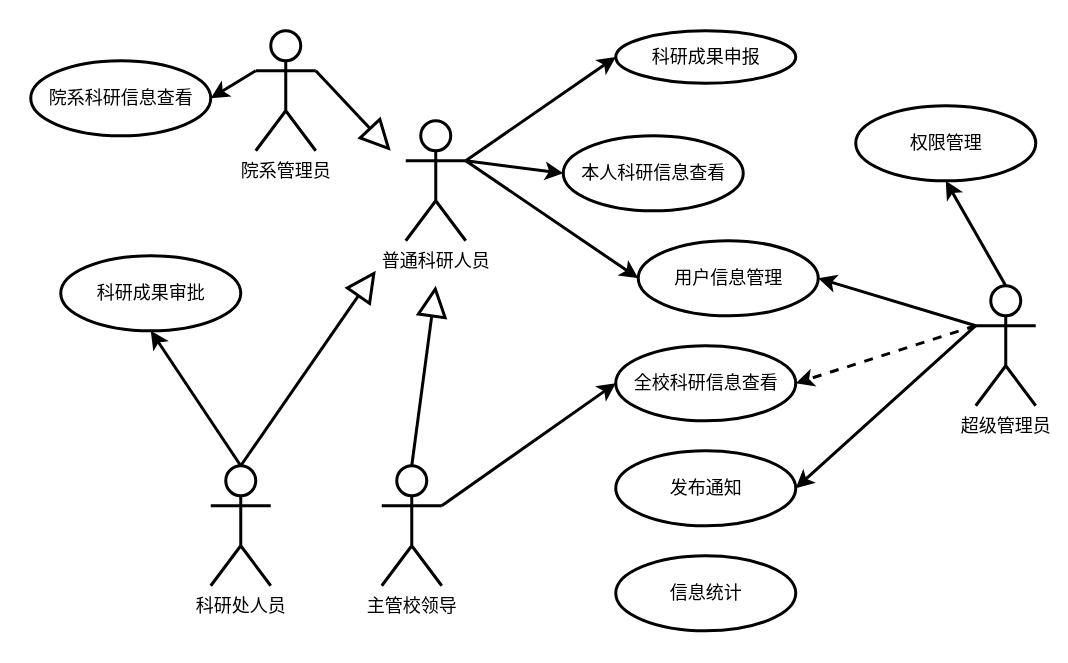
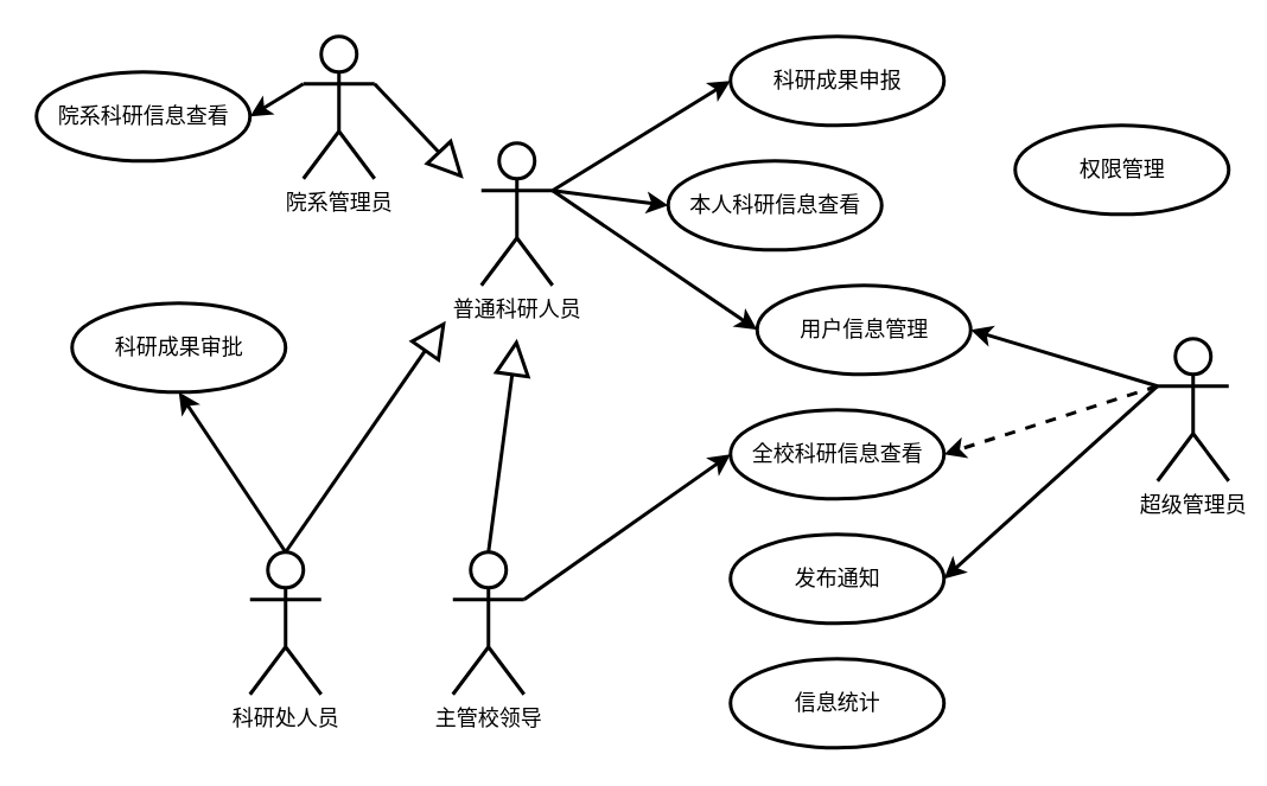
  <mxCell id="0" />
  <mxCell id="1" parent="0" />
  <mxCell id="2" value="普通科研人员" style="shape=umlActor;verticalLabelPosition=bottom;verticalAlign=top;html=1;outlineConnect=0;strokeWidth=2;" vertex="1" parent="1"><mxGeometry x="270" y="80" width="40" height="80" as="geometry" /></mxCell>
  <mxCell id="3" value="超级管理员" style="shape=umlActor;verticalLabelPosition=bottom;verticalAlign=top;html=1;outlineConnect=0;strokeWidth=2;" vertex="1" parent="1"><mxGeometry x="650" y="190" width="40" height="80" as="geometry" /></mxCell>
  <mxCell id="4" value="本人科研信息查看" style="shape=ellipse;html=1;dashed=0;whitespace=wrap;perimeter=ellipsePerimeter;strokeWidth=2;" vertex="1" parent="1"><mxGeometry x="375" y="90" width="120" height="50" as="geometry" /></mxCell>
  <mxCell id="5" value="用户信息管理" style="shape=ellipse;html=1;dashed=0;whitespace=wrap;perimeter=ellipsePerimeter;strokeWidth=2;" vertex="1" parent="1"><mxGeometry x="425" y="160" width="120" height="50" as="geometry" /></mxCell>
  <mxCell id="6" value="权限管理" style="shape=ellipse;html=1;dashed=0;whitespace=wrap;perimeter=ellipsePerimeter;strokeWidth=2;" vertex="1" parent="1"><mxGeometry x="570" y="70" width="120" height="50" as="geometry" /></mxCell>
  <mxCell id="7" value="信息统计" style="shape=ellipse;html=1;dashed=0;whitespace=wrap;perimeter=ellipsePerimeter;strokeWidth=2;" vertex="1" parent="1"><mxGeometry x="410" y="370" width="120" height="50" as="geometry" /></mxCell>
- <mxCell id="8" value="科研成果申报" style="shape=ellipse;html=1;dashed=0;whitespace=wrap;perimeter=ellipsePerimeter;strokeWidth=2;" vertex="1" parent="1"><mxGeometry x="410" y="20" width="120" height="35" as="geometry" /></mxCell>
+ <mxCell id="8" value="科研成果申报" style="shape=ellipse;html=1;dashed=0;whitespace=wrap;perimeter=ellipsePerimeter;strokeWidth=2;" vertex="1" parent="1"><mxGeometry x="410" y="20" width="120" height="50" as="geometry" /></mxCell>
  <mxCell id="9" value="发布通知" style="shape=ellipse;html=1;dashed=0;whitespace=wrap;perimeter=ellipsePerimeter;strokeWidth=2;" vertex="1" parent="1"><mxGeometry x="410" y="300" width="120" height="50" as="geometry" /></mxCell>
  <mxCell id="10" value="" style="endArrow=classic;html=1;strokeWidth=2;exitX=1;exitY=0.333;exitDx=0;exitDy=0;exitPerimeter=0;entryX=0;entryY=0.5;entryDx=0;entryDy=0;" edge="1" parent="1" source="2" target="8"><mxGeometry width="50" height="50" relative="1" as="geometry"><mxPoint x="210" y="110" as="sourcePoint" /><mxPoint x="280" y="0" as="targetPoint" /></mxGeometry></mxCell>
  <mxCell id="11" value="" style="endArrow=classic;html=1;strokeWidth=2;exitX=1;exitY=0.333;exitDx=0;exitDy=0;exitPerimeter=0;entryX=0;entryY=0.5;entryDx=0;entryDy=0;" edge="1" parent="1" source="2" target="4"><mxGeometry width="50" height="50" relative="1" as="geometry"><mxPoint x="300" y="240" as="sourcePoint" /><mxPoint x="330" y="50" as="targetPoint" /></mxGeometry></mxCell>
  <mxCell id="12" value="" style="endArrow=classic;html=1;strokeWidth=2;exitX=1;exitY=0.333;exitDx=0;exitDy=0;exitPerimeter=0;entryX=0;entryY=0.5;entryDx=0;entryDy=0;" edge="1" parent="1" source="2" target="5"><mxGeometry width="50" height="50" relative="1" as="geometry"><mxPoint x="320" y="250" as="sourcePoint" /><mxPoint x="300" y="340" as="targetPoint" /></mxGeometry></mxCell>
  <mxCell id="13" value="" style="endArrow=classic;html=1;strokeWidth=2;exitX=0;exitY=0.333;exitDx=0;exitDy=0;exitPerimeter=0;entryX=1;entryY=0.5;entryDx=0;entryDy=0;" edge="1" parent="1" source="3" target="5"><mxGeometry width="50" height="50" relative="1" as="geometry"><mxPoint x="570" y="380" as="sourcePoint" /><mxPoint x="570" y="180" as="targetPoint" /></mxGeometry></mxCell>
- <mxCell id="14" value="" style="endArrow=classic;html=1;strokeWidth=2;exitX=0.5;exitY=0;exitDx=0;exitDy=0;exitPerimeter=0;entryX=0.5;entryY=1;entryDx=0;entryDy=0;" edge="1" parent="1" source="3" target="6"><mxGeometry width="50" height="50" relative="1" as="geometry"><mxPoint x="800" y="80" as="sourcePoint" /><mxPoint x="730" y="-20" as="targetPoint" /></mxGeometry></mxCell>
  <mxCell id="15" value="" style="endArrow=classic;html=1;strokeWidth=2;exitX=0;exitY=0.333;exitDx=0;exitDy=0;exitPerimeter=0;entryX=1;entryY=0.5;entryDx=0;entryDy=0;dashed=1;" edge="1" parent="1" source="3" target="18"><mxGeometry width="50" height="50" relative="1" as="geometry"><mxPoint x="890" y="120" as="sourcePoint" /><mxPoint x="880" y="20" as="targetPoint" /></mxGeometry></mxCell>
  <mxCell id="16" value="科研成果审批" style="shape=ellipse;html=1;dashed=0;whitespace=wrap;perimeter=ellipsePerimeter;strokeWidth=2;" vertex="1" parent="1"><mxGeometry x="40" y="170" width="120" height="50" as="geometry" /></mxCell>
  <mxCell id="17" value="院系科研信息查看" style="shape=ellipse;html=1;dashed=0;whitespace=wrap;perimeter=ellipsePerimeter;strokeWidth=2;" vertex="1" parent="1"><mxGeometry x="20" y="40" width="120" height="50" as="geometry" /></mxCell>
  <mxCell id="18" value="全校科研信息查看" style="shape=ellipse;html=1;dashed=0;whitespace=wrap;perimeter=ellipsePerimeter;strokeWidth=2;" vertex="1" parent="1"><mxGeometry x="410" y="230" width="120" height="50" as="geometry" /></mxCell>
  <mxCell id="19" value="院系管理员" style="shape=umlActor;verticalLabelPosition=bottom;verticalAlign=top;html=1;outlineConnect=0;strokeWidth=2;" vertex="1" parent="1"><mxGeometry x="170" y="20" width="40" height="80" as="geometry" /></mxCell>
  <mxCell id="20" value="科研处人员" style="shape=umlActor;verticalLabelPosition=bottom;verticalAlign=top;html=1;outlineConnect=0;strokeWidth=2;" vertex="1" parent="1"><mxGeometry x="140" y="310" width="40" height="80" as="geometry" /></mxCell>
  <mxCell id="21" value="主管校领导" style="shape=umlActor;verticalLabelPosition=bottom;verticalAlign=top;html=1;outlineConnect=0;strokeWidth=2;" vertex="1" parent="1"><mxGeometry x="254" y="310" width="40" height="80" as="geometry" /></mxCell>
  <mxCell id="22" value="" style="endArrow=block;endSize=16;endFill=0;html=1;strokeWidth=2;exitX=1;exitY=0.333;exitDx=0;exitDy=0;exitPerimeter=0;" edge="1" parent="1" source="19"><mxGeometry width="160" relative="1" as="geometry"><mxPoint x="0" y="140" as="sourcePoint" /><mxPoint x="260" y="100" as="targetPoint" /></mxGeometry></mxCell>
  <mxCell id="23" value="" style="endArrow=classic;html=1;strokeWidth=2;entryX=1;entryY=0.5;entryDx=0;entryDy=0;exitX=0;exitY=0.333;exitDx=0;exitDy=0;exitPerimeter=0;" edge="1" parent="1" source="19" target="17"><mxGeometry width="50" height="50" relative="1" as="geometry"><mxPoint x="170" y="-90" as="sourcePoint" /><mxPoint x="80" y="20" as="targetPoint" /></mxGeometry></mxCell>
  <mxCell id="24" value="" style="endArrow=block;endSize=16;endFill=0;html=1;strokeWidth=2;exitX=0.5;exitY=0;exitDx=0;exitDy=0;exitPerimeter=0;" edge="1" parent="1" source="20"><mxGeometry width="160" relative="1" as="geometry"><mxPoint x="-50" y="330" as="sourcePoint" /><mxPoint x="250" y="180" as="targetPoint" /></mxGeometry></mxCell>
  <mxCell id="25" value="" style="endArrow=classic;html=1;strokeWidth=2;exitX=0.5;exitY=0;exitDx=0;exitDy=0;exitPerimeter=0;entryX=0.5;entryY=1;entryDx=0;entryDy=0;" edge="1" parent="1" source="20" target="16"><mxGeometry width="50" height="50" relative="1" as="geometry"><mxPoint x="0" y="440" as="sourcePoint" /><mxPoint x="50" y="390" as="targetPoint" /></mxGeometry></mxCell>
  <mxCell id="26" value="" style="endArrow=block;endSize=16;endFill=0;html=1;strokeWidth=2;exitX=0.5;exitY=0;exitDx=0;exitDy=0;exitPerimeter=0;" edge="1" parent="1" source="21"><mxGeometry width="160" relative="1" as="geometry"><mxPoint x="130" y="270" as="sourcePoint" /><mxPoint x="290" y="190" as="targetPoint" /></mxGeometry></mxCell>
  <mxCell id="27" value="" style="endArrow=classic;html=1;strokeWidth=2;exitX=1;exitY=0.333;exitDx=0;exitDy=0;exitPerimeter=0;entryX=0;entryY=0.5;entryDx=0;entryDy=0;" edge="1" parent="1" source="21" target="18"><mxGeometry width="50" height="50" relative="1" as="geometry"><mxPoint x="-20" y="360" as="sourcePoint" /><mxPoint x="210" y="307" as="targetPoint" /></mxGeometry></mxCell>
  <mxCell id="28" value="" style="endArrow=classic;html=1;strokeWidth=2;exitX=0;exitY=0.333;exitDx=0;exitDy=0;exitPerimeter=0;entryX=1;entryY=0.5;entryDx=0;entryDy=0;" edge="1" parent="1" source="3" target="9"><mxGeometry width="50" height="50" relative="1" as="geometry"><mxPoint x="640" y="400" as="sourcePoint" /><mxPoint x="690" y="350" as="targetPoint" /></mxGeometry></mxCell>
